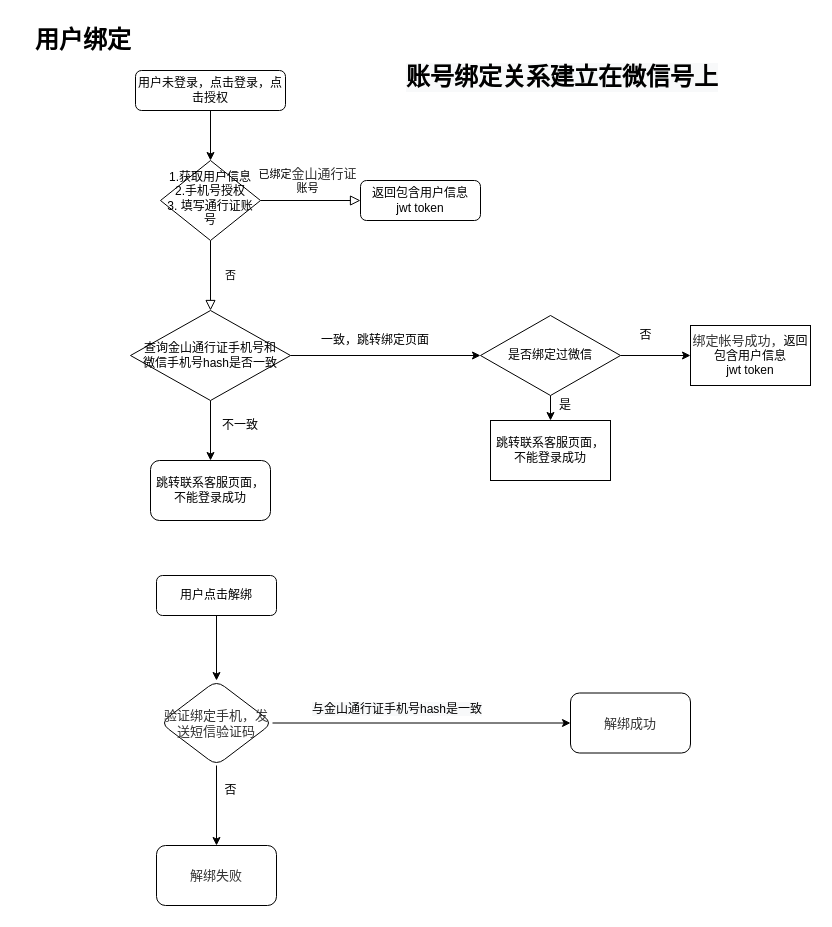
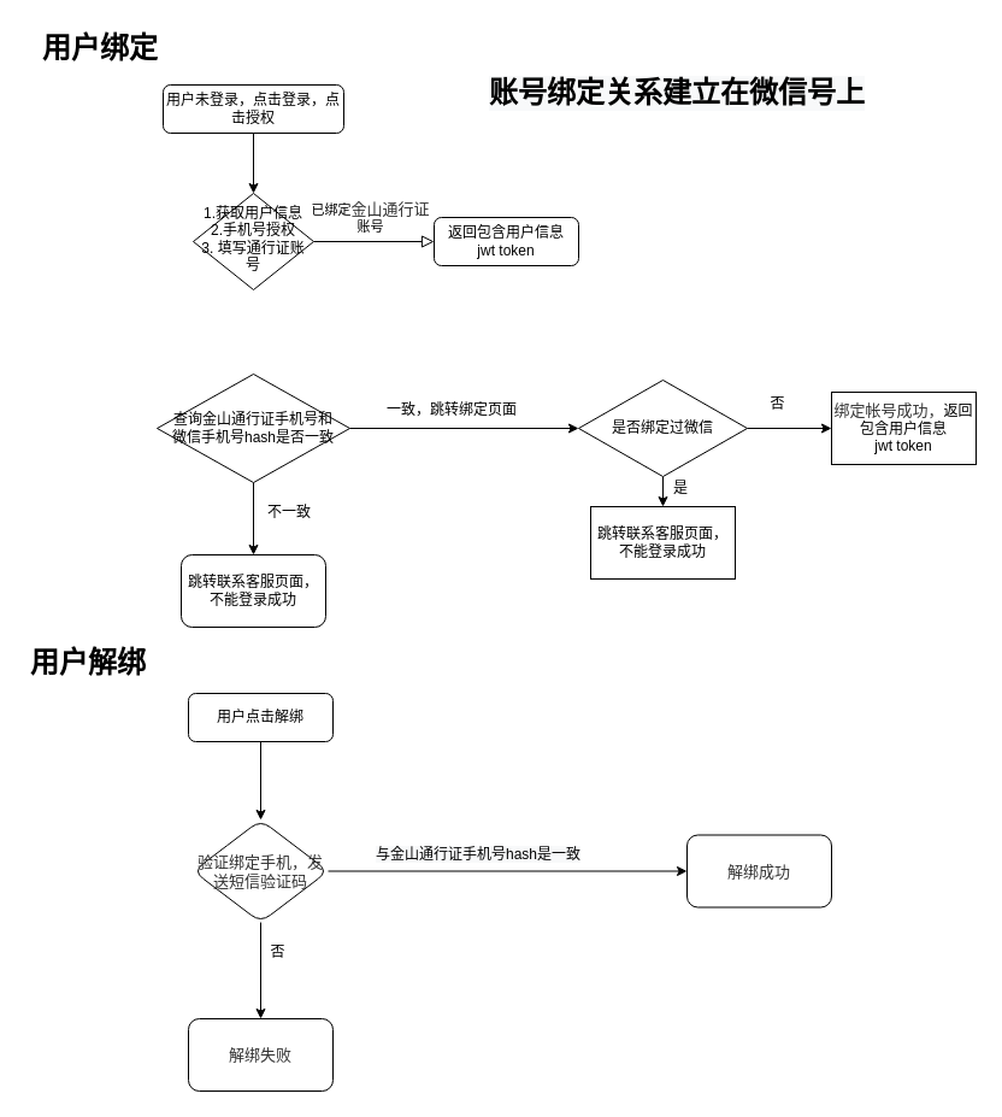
  <mxCell id="0" />
  <mxCell id="1" parent="0" />
  <mxCell id="2" value="" style="edgeStyle=orthogonalEdgeStyle;rounded=0;orthogonalLoop=1;jettySize=auto;html=1;" edge="1" parent="1" source="3" target="6"><mxGeometry relative="1" as="geometry" /></mxCell>
  <mxCell id="3" value="用户未登录，点击登录，点击授权" style="rounded=1;whiteSpace=wrap;html=1;fontSize=12;glass=0;strokeWidth=1;shadow=0;" parent="1" vertex="1"><mxGeometry x="135" y="70" width="150" height="40" as="geometry" /></mxCell>
- <mxCell id="4" value="否" style="rounded=0;html=1;jettySize=auto;orthogonalLoop=1;fontSize=11;endArrow=block;endFill=0;endSize=8;strokeWidth=1;shadow=0;labelBackgroundColor=none;edgeStyle=orthogonalEdgeStyle;entryX=0.5;entryY=0;entryDx=0;entryDy=0;" parent="1" source="6" target="32" edge="1"><mxGeometry y="20" relative="1" as="geometry"><mxPoint as="offset" /><mxPoint x="210" y="300" as="targetPoint" /></mxGeometry></mxCell>
  <mxCell id="5" value="已绑定&lt;span style=&quot;color: rgb(51 , 51 , 51) ; font-family: &amp;#34;arial normal&amp;#34; , &amp;#34;arial&amp;#34; ; font-size: 13px&quot;&gt;金山通行证&lt;/span&gt;&lt;br&gt;账号" style="edgeStyle=orthogonalEdgeStyle;rounded=0;html=1;jettySize=auto;orthogonalLoop=1;fontSize=11;endArrow=block;endFill=0;endSize=8;strokeWidth=1;shadow=0;labelBackgroundColor=none;" parent="1" source="6" target="7" edge="1"><mxGeometry x="-0.059" y="20" relative="1" as="geometry"><mxPoint as="offset" /></mxGeometry></mxCell>
  <mxCell id="6" value="1.获取用户信息&lt;br&gt;2.手机号授权&lt;br&gt;3. 填写通行证账号" style="rhombus;whiteSpace=wrap;html=1;shadow=0;fontFamily=Helvetica;fontSize=12;align=center;strokeWidth=1;spacing=6;spacingTop=-4;" parent="1" vertex="1"><mxGeometry x="160" y="160" width="100" height="80" as="geometry" /></mxCell>
  <mxCell id="7" value="返回包含用户信息&lt;br&gt;jwt token" style="rounded=1;whiteSpace=wrap;html=1;fontSize=12;glass=0;strokeWidth=1;shadow=0;" parent="1" vertex="1"><mxGeometry x="360" y="180" width="120" height="40" as="geometry" /></mxCell>
  <mxCell id="8" value="" style="edgeStyle=orthogonalEdgeStyle;rounded=0;orthogonalLoop=1;jettySize=auto;html=1;exitX=0.5;exitY=1;exitDx=0;exitDy=0;" edge="1" parent="1" source="32" target="11"><mxGeometry relative="1" as="geometry"><mxPoint x="230" y="360" as="sourcePoint" /></mxGeometry></mxCell>
  <mxCell id="9" style="edgeStyle=orthogonalEdgeStyle;rounded=0;orthogonalLoop=1;jettySize=auto;html=1;entryX=0;entryY=0.5;entryDx=0;entryDy=0;exitX=1;exitY=0.5;exitDx=0;exitDy=0;" edge="1" parent="1" source="32" target="15"><mxGeometry relative="1" as="geometry"><mxPoint x="310" y="330" as="sourcePoint" /><Array as="points"><mxPoint x="480" y="355" /></Array></mxGeometry></mxCell>
  <mxCell id="10" value="一致，跳转绑定页面" style="text;html=1;strokeColor=none;fillColor=none;align=center;verticalAlign=middle;whiteSpace=wrap;rounded=0;" vertex="1" parent="1"><mxGeometry x="310" y="325" width="130" height="30" as="geometry" /></mxCell>
  <mxCell id="11" value="&lt;span&gt;跳转联系客服页面，不能登录成功&lt;/span&gt;" style="whiteSpace=wrap;html=1;rounded=1;" vertex="1" parent="1"><mxGeometry x="150" y="460" width="120" height="60" as="geometry" /></mxCell>
  <mxCell id="12" value="不一致" style="text;html=1;strokeColor=none;fillColor=none;align=center;verticalAlign=middle;whiteSpace=wrap;rounded=0;" vertex="1" parent="1"><mxGeometry x="190" y="410" width="100" height="30" as="geometry" /></mxCell>
  <mxCell id="13" value="" style="edgeStyle=orthogonalEdgeStyle;rounded=0;orthogonalLoop=1;jettySize=auto;html=1;" edge="1" parent="1" source="15" target="16"><mxGeometry relative="1" as="geometry" /></mxCell>
  <mxCell id="14" value="" style="edgeStyle=orthogonalEdgeStyle;rounded=0;orthogonalLoop=1;jettySize=auto;html=1;" edge="1" parent="1" source="15" target="18"><mxGeometry relative="1" as="geometry" /></mxCell>
  <mxCell id="15" value="&lt;span&gt;是否绑定过微信&lt;/span&gt;" style="rhombus;whiteSpace=wrap;html=1;" vertex="1" parent="1"><mxGeometry x="480" y="315" width="140" height="80" as="geometry" /></mxCell>
  <mxCell id="16" value="&lt;span&gt;跳转联系客服页面，不能登录成功&lt;/span&gt;" style="whiteSpace=wrap;html=1;" vertex="1" parent="1"><mxGeometry x="490" y="420" width="120" height="60" as="geometry" /></mxCell>
  <mxCell id="17" value="是" style="text;html=1;strokeColor=none;fillColor=none;align=center;verticalAlign=middle;whiteSpace=wrap;rounded=0;" vertex="1" parent="1"><mxGeometry x="500" y="390" width="130" height="30" as="geometry" /></mxCell>
  <mxCell id="18" value="&lt;span style=&quot;color: rgb(51 , 51 , 51) ; font-family: &amp;#34;arial normal&amp;#34; , &amp;#34;arial&amp;#34; ; font-size: 13px&quot;&gt;绑定帐号成功，&lt;/span&gt;返回包含用户信息&lt;br&gt;jwt token" style="whiteSpace=wrap;html=1;" vertex="1" parent="1"><mxGeometry x="690" y="325" width="120" height="60" as="geometry" /></mxCell>
  <mxCell id="19" value="&lt;h1&gt;用户绑定&lt;/h1&gt;" style="text;html=1;strokeColor=none;fillColor=none;spacing=5;spacingTop=-20;whiteSpace=wrap;overflow=hidden;rounded=0;" vertex="1" parent="1"><mxGeometry x="30" y="20" width="190" height="40" as="geometry" /></mxCell>
+ <mxCell id="20" value="&lt;h1&gt;用户解绑&lt;/h1&gt;&lt;p&gt;&lt;br&gt;&lt;/p&gt;" style="text;html=1;strokeColor=none;fillColor=none;spacing=5;spacingTop=-20;whiteSpace=wrap;overflow=hidden;rounded=0;" vertex="1" parent="1"><mxGeometry x="20" y="530" width="190" height="40" as="geometry" /></mxCell>
  <mxCell id="21" value="" style="edgeStyle=orthogonalEdgeStyle;rounded=0;orthogonalLoop=1;jettySize=auto;html=1;" edge="1" parent="1" source="22" target="25"><mxGeometry relative="1" as="geometry" /></mxCell>
  <mxCell id="22" value="用户点击解绑&lt;br&gt;" style="rounded=1;whiteSpace=wrap;html=1;fontSize=12;glass=0;strokeWidth=1;shadow=0;" vertex="1" parent="1"><mxGeometry x="156" y="575" width="120" height="40" as="geometry" /></mxCell>
  <mxCell id="23" value="" style="edgeStyle=orthogonalEdgeStyle;rounded=0;orthogonalLoop=1;jettySize=auto;html=1;" edge="1" parent="1" source="25" target="26"><mxGeometry relative="1" as="geometry" /></mxCell>
  <mxCell id="24" value="" style="edgeStyle=orthogonalEdgeStyle;rounded=0;orthogonalLoop=1;jettySize=auto;html=1;" edge="1" parent="1" source="25" target="27"><mxGeometry relative="1" as="geometry" /></mxCell>
  <mxCell id="25" value="&lt;span style=&quot;color: rgb(51 , 51 , 51) ; font-family: &amp;#34;arial normal&amp;#34; , &amp;#34;arial&amp;#34; ; font-size: 13px&quot;&gt;验证绑定手机，发送短信验证码&lt;/span&gt;" style="rhombus;whiteSpace=wrap;html=1;rounded=1;glass=0;strokeWidth=1;shadow=0;" vertex="1" parent="1"><mxGeometry x="160" y="680" width="112" height="85" as="geometry" /></mxCell>
  <mxCell id="26" value="&lt;span style=&quot;color: rgb(51 , 51 , 51) ; font-family: &amp;#34;arial normal&amp;#34; , &amp;#34;arial&amp;#34; ; font-size: 13px&quot;&gt;解绑成功&lt;/span&gt;" style="whiteSpace=wrap;html=1;rounded=1;glass=0;strokeWidth=1;shadow=0;" vertex="1" parent="1"><mxGeometry x="570" y="692.5" width="120" height="60" as="geometry" /></mxCell>
  <mxCell id="27" value="&lt;span style=&quot;color: rgb(51 , 51 , 51) ; font-family: &amp;#34;arial normal&amp;#34; , &amp;#34;arial&amp;#34; ; font-size: 13px&quot;&gt;解绑失败&lt;/span&gt;" style="whiteSpace=wrap;html=1;rounded=1;glass=0;strokeWidth=1;shadow=0;" vertex="1" parent="1"><mxGeometry x="156" y="845" width="120" height="60" as="geometry" /></mxCell>
  <mxCell id="28" value="&lt;span style=&quot;color: rgb(0 , 0 , 0) ; font-family: &amp;#34;helvetica&amp;#34; ; font-size: 12px ; font-style: normal ; font-weight: 400 ; letter-spacing: normal ; text-align: center ; text-indent: 0px ; text-transform: none ; word-spacing: 0px ; background-color: rgb(248 , 249 , 250) ; display: inline ; float: none&quot;&gt;与金山通行证手机号hash是一致&lt;/span&gt;" style="text;whiteSpace=wrap;html=1;" vertex="1" parent="1"><mxGeometry x="310" y="695" width="270" height="30" as="geometry" /></mxCell>
  <mxCell id="29" value="否" style="text;html=1;align=center;verticalAlign=middle;resizable=0;points=[];autosize=1;strokeColor=none;fillColor=none;" vertex="1" parent="1"><mxGeometry x="215" y="780" width="30" height="20" as="geometry" /></mxCell>
  <mxCell id="30" value="否" style="text;html=1;align=center;verticalAlign=middle;resizable=0;points=[];autosize=1;strokeColor=none;fillColor=none;" vertex="1" parent="1"><mxGeometry x="630" y="325" width="30" height="20" as="geometry" /></mxCell>
  <mxCell id="31" value="&lt;h1 style=&quot;color: rgb(0 , 0 , 0) ; font-family: &amp;#34;helvetica&amp;#34; ; font-style: normal ; letter-spacing: normal ; text-align: left ; text-indent: 0px ; text-transform: none ; word-spacing: 0px ; background-color: rgb(248 , 249 , 250)&quot;&gt;账号绑定关系建立在微信号上&lt;/h1&gt;" style="text;whiteSpace=wrap;html=1;" vertex="1" parent="1"><mxGeometry x="404" y="40" width="340" height="60" as="geometry" /></mxCell>
  <mxCell id="32" value="&lt;span&gt;查询金山通行证手机号和&lt;br&gt;微信手机号hash是否一致&lt;/span&gt;" style="rhombus;whiteSpace=wrap;html=1;" vertex="1" parent="1"><mxGeometry x="130" y="310" width="160" height="90" as="geometry" /></mxCell>
